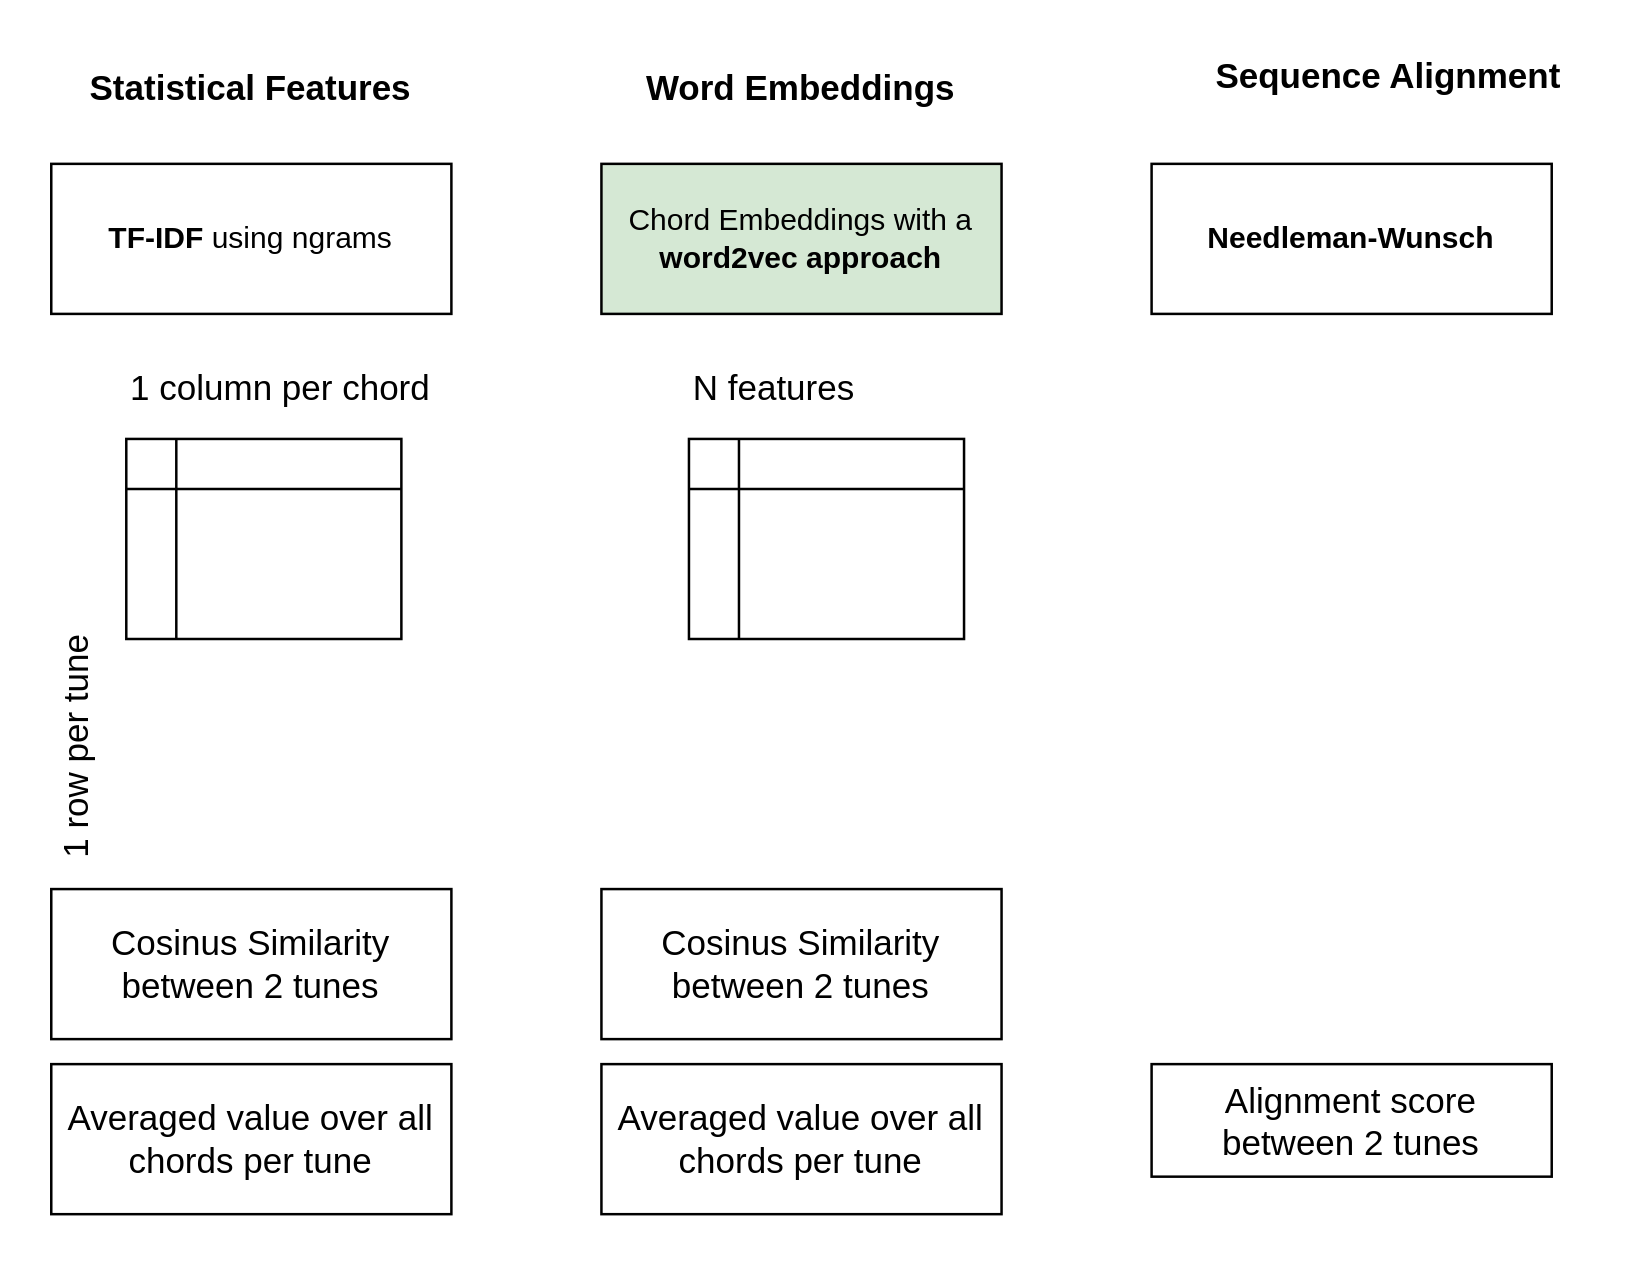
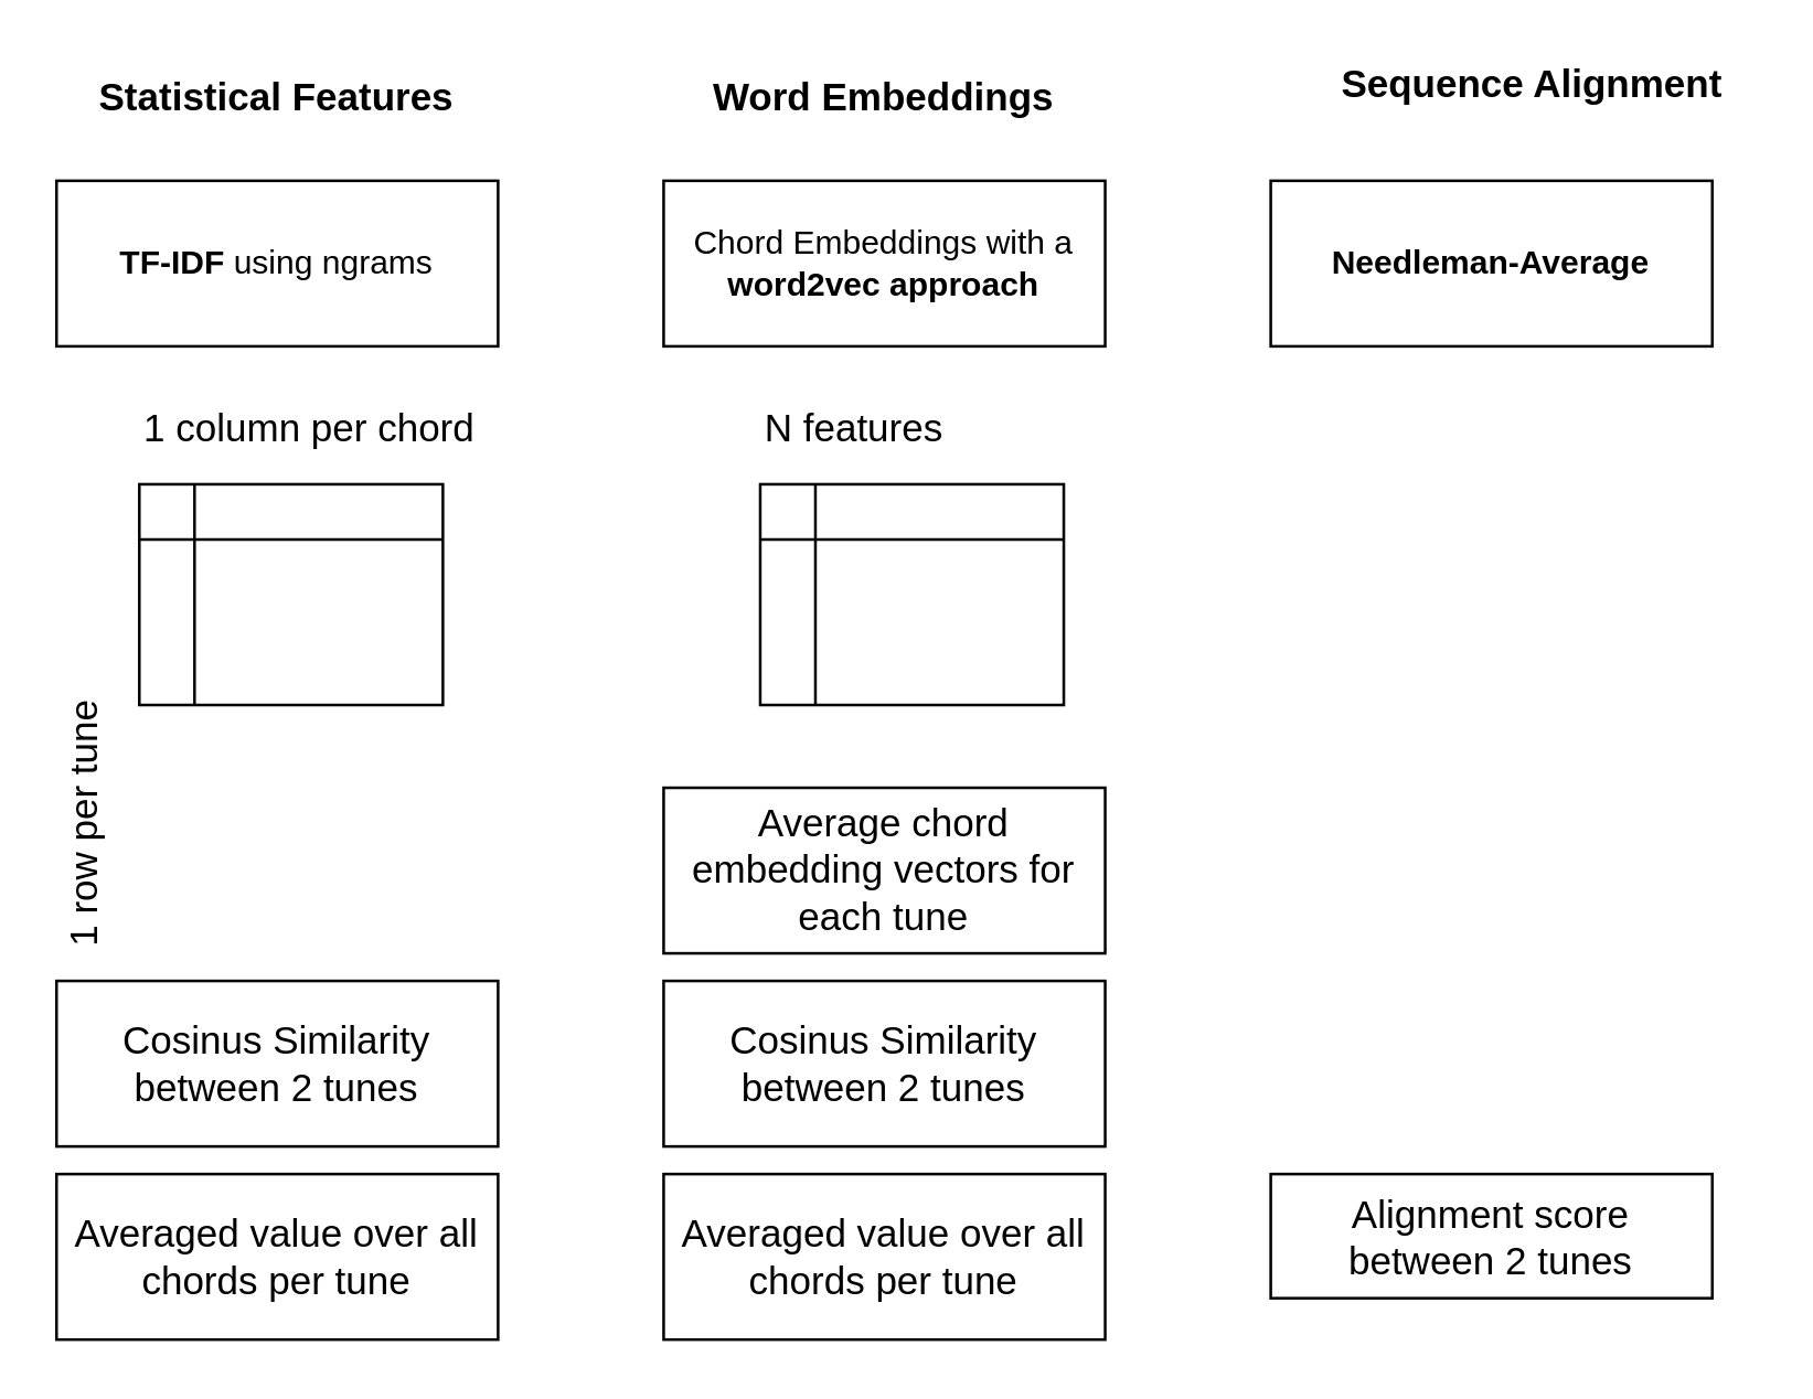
  <mxCell id="0" />
  <mxCell id="1" parent="0" />
  <mxCell id="2" value="&lt;b&gt;TF-IDF&lt;/b&gt; using ngrams" style="rounded=0;whiteSpace=wrap;html=1;" vertex="1" parent="1"><mxGeometry x="20" y="65" width="160" height="60" as="geometry" /></mxCell>
- <mxCell id="3" value="&lt;b&gt;Needleman-Wunsch&lt;/b&gt;" style="rounded=0;whiteSpace=wrap;html=1;" vertex="1" parent="1"><mxGeometry x="460" y="65" width="160" height="60" as="geometry" /></mxCell>
- <mxCell id="4" value="Chord Embeddings with a &lt;b&gt;word2vec approach&lt;/b&gt;" style="rounded=0;whiteSpace=wrap;html=1;fillColor=#d5e8d4;" vertex="1" parent="1"><mxGeometry x="240" y="65" width="160" height="60" as="geometry" /></mxCell>
+ <mxCell id="3" value="&lt;b&gt;Needleman-Average&lt;/b&gt;" style="rounded=0;whiteSpace=wrap;html=1;" vertex="1" parent="1"><mxGeometry x="460" y="65" width="160" height="60" as="geometry" /></mxCell>
+ <mxCell id="4" value="Chord Embeddings with a &lt;b&gt;word2vec approach&lt;/b&gt;" style="rounded=0;whiteSpace=wrap;html=1;" vertex="1" parent="1"><mxGeometry x="240" y="65" width="160" height="60" as="geometry" /></mxCell>
  <mxCell id="5" value="Statistical Features" style="text;html=1;strokeColor=none;fillColor=none;align=center;verticalAlign=middle;whiteSpace=wrap;rounded=0;fontStyle=1;fontSize=14;" vertex="1" parent="1"><mxGeometry x="20" y="25" width="160" height="20" as="geometry" /></mxCell>
  <mxCell id="6" value="Sequence Alignment" style="text;html=1;strokeColor=none;fillColor=none;align=center;verticalAlign=middle;whiteSpace=wrap;rounded=0;fontStyle=1;fontSize=14;" vertex="1" parent="1"><mxGeometry x="475" y="20" width="160" height="20" as="geometry" /></mxCell>
  <mxCell id="7" value="Word Embeddings" style="text;html=1;strokeColor=none;fillColor=none;align=center;verticalAlign=middle;whiteSpace=wrap;rounded=0;fontStyle=1;fontSize=14;" vertex="1" parent="1"><mxGeometry x="240" y="25" width="160" height="20" as="geometry" /></mxCell>
  <mxCell id="8" value="Cosinus Similarity between 2 tunes" style="rounded=0;whiteSpace=wrap;html=1;fontSize=14;" vertex="1" parent="1"><mxGeometry x="20" y="355" width="160" height="60" as="geometry" /></mxCell>
  <mxCell id="9" value="Averaged value over all chords per tune" style="rounded=0;whiteSpace=wrap;html=1;fontSize=14;" vertex="1" parent="1"><mxGeometry x="20" y="425" width="160" height="60" as="geometry" /></mxCell>
  <mxCell id="10" value="Alignment score &lt;br&gt;between 2 tunes" style="rounded=0;whiteSpace=wrap;html=1;fontSize=14;" vertex="1" parent="1"><mxGeometry x="460" y="425" width="160" height="45" as="geometry" /></mxCell>
  <mxCell id="11" value="Averaged value over all chords per tune" style="rounded=0;whiteSpace=wrap;html=1;fontSize=14;" vertex="1" parent="1"><mxGeometry x="240" y="425" width="160" height="60" as="geometry" /></mxCell>
+ <mxCell id="12" value="Average chord embedding vectors for each tune" style="rounded=0;whiteSpace=wrap;html=1;fontSize=14;" vertex="1" parent="1"><mxGeometry x="240" y="285" width="160" height="60" as="geometry" /></mxCell>
  <mxCell id="13" value="" style="shape=internalStorage;whiteSpace=wrap;html=1;backgroundOutline=1;fontSize=14;" vertex="1" parent="1"><mxGeometry x="50" y="175" width="110" height="80" as="geometry" /></mxCell>
  <mxCell id="14" value="1 column per chord" style="text;html=1;strokeColor=none;fillColor=none;align=left;verticalAlign=middle;whiteSpace=wrap;rounded=0;fontSize=14;" vertex="1" parent="1"><mxGeometry x="50" y="145" width="130" height="20" as="geometry" /></mxCell>
  <mxCell id="15" value="1 row per tune" style="text;html=1;strokeColor=none;fillColor=none;align=left;verticalAlign=middle;whiteSpace=wrap;rounded=0;fontSize=14;horizontal=0;" vertex="1" parent="1"><mxGeometry x="20" y="235" width="20" height="110" as="geometry" /></mxCell>
  <mxCell id="16" value="" style="shape=internalStorage;whiteSpace=wrap;html=1;backgroundOutline=1;fontSize=14;" vertex="1" parent="1"><mxGeometry x="275" y="175" width="110" height="80" as="geometry" /></mxCell>
  <mxCell id="17" value="N features" style="text;html=1;strokeColor=none;fillColor=none;align=left;verticalAlign=middle;whiteSpace=wrap;rounded=0;fontSize=14;" vertex="1" parent="1"><mxGeometry x="275" y="145" width="125" height="20" as="geometry" /></mxCell>
  <mxCell id="18" value="Cosinus Similarity between 2 tunes" style="rounded=0;whiteSpace=wrap;html=1;fontSize=14;" vertex="1" parent="1"><mxGeometry x="240" y="355" width="160" height="60" as="geometry" /></mxCell>
